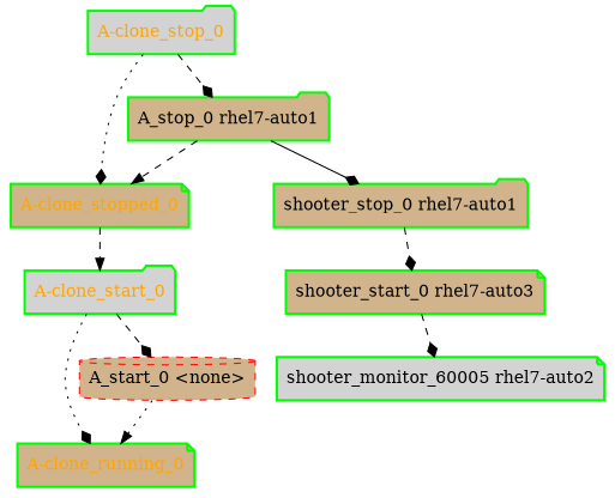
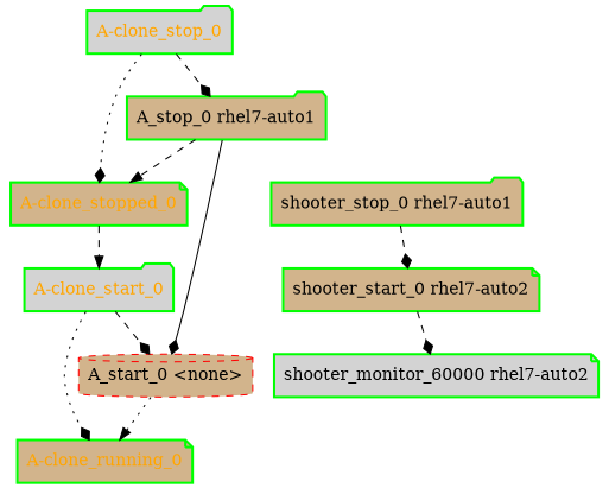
  digraph {
    node [color=green fillcolor=tan fontcolor=black shape=note style="bold,filled"]
    edge [arrowhead=diamond style=dashed]
    "A-clone_running_0" [fontcolor=orange]
    "A-clone_start_0" [fillcolor=lightgrey fontcolor=orange shape=folder]
    "A_start_0 <none>" [color=red shape=cylinder style="dashed,filled"]
    "A-clone_stop_0" [fillcolor=lightgrey fontcolor=orange shape=folder]
    "A-clone_stopped_0" [fontcolor=orange]
    "A_stop_0 rhel7-auto1" [shape=folder]
-   "shooter_monitor_60000 rhel7-auto2" [fillcolor=lightgrey label="shooter_monitor_60005 rhel7-auto2"]
-   "shooter_start_0 rhel7-auto2" [label="shooter_start_0 rhel7-auto3"]
+   "shooter_monitor_60000 rhel7-auto2" [fillcolor=lightgrey]
+   "shooter_start_0 rhel7-auto2"
    "shooter_stop_0 rhel7-auto1" [shape=folder]
    "A-clone_start_0" -> "A-clone_running_0" [style=dotted]
    "A-clone_start_0" -> "A_start_0 <none>"
    "A_start_0 <none>" -> "A-clone_running_0" [arrowhead=normal style=dotted]
    "A-clone_stop_0" -> "A-clone_stopped_0" [style=dotted]
    "A-clone_stop_0" -> "A_stop_0 rhel7-auto1"
    "A-clone_stopped_0" -> "A-clone_start_0" [arrowhead=normal]
-   "A_stop_0 rhel7-auto1" -> "shooter_stop_0 rhel7-auto1" [style=solid]
+   "A_stop_0 rhel7-auto1" -> "A_start_0 <none>" [style=solid]
    "A_stop_0 rhel7-auto1" -> "A-clone_stopped_0" [arrowhead=normal]
    "shooter_start_0 rhel7-auto2" -> "shooter_monitor_60000 rhel7-auto2"
    "shooter_stop_0 rhel7-auto1" -> "shooter_start_0 rhel7-auto2"
  }
